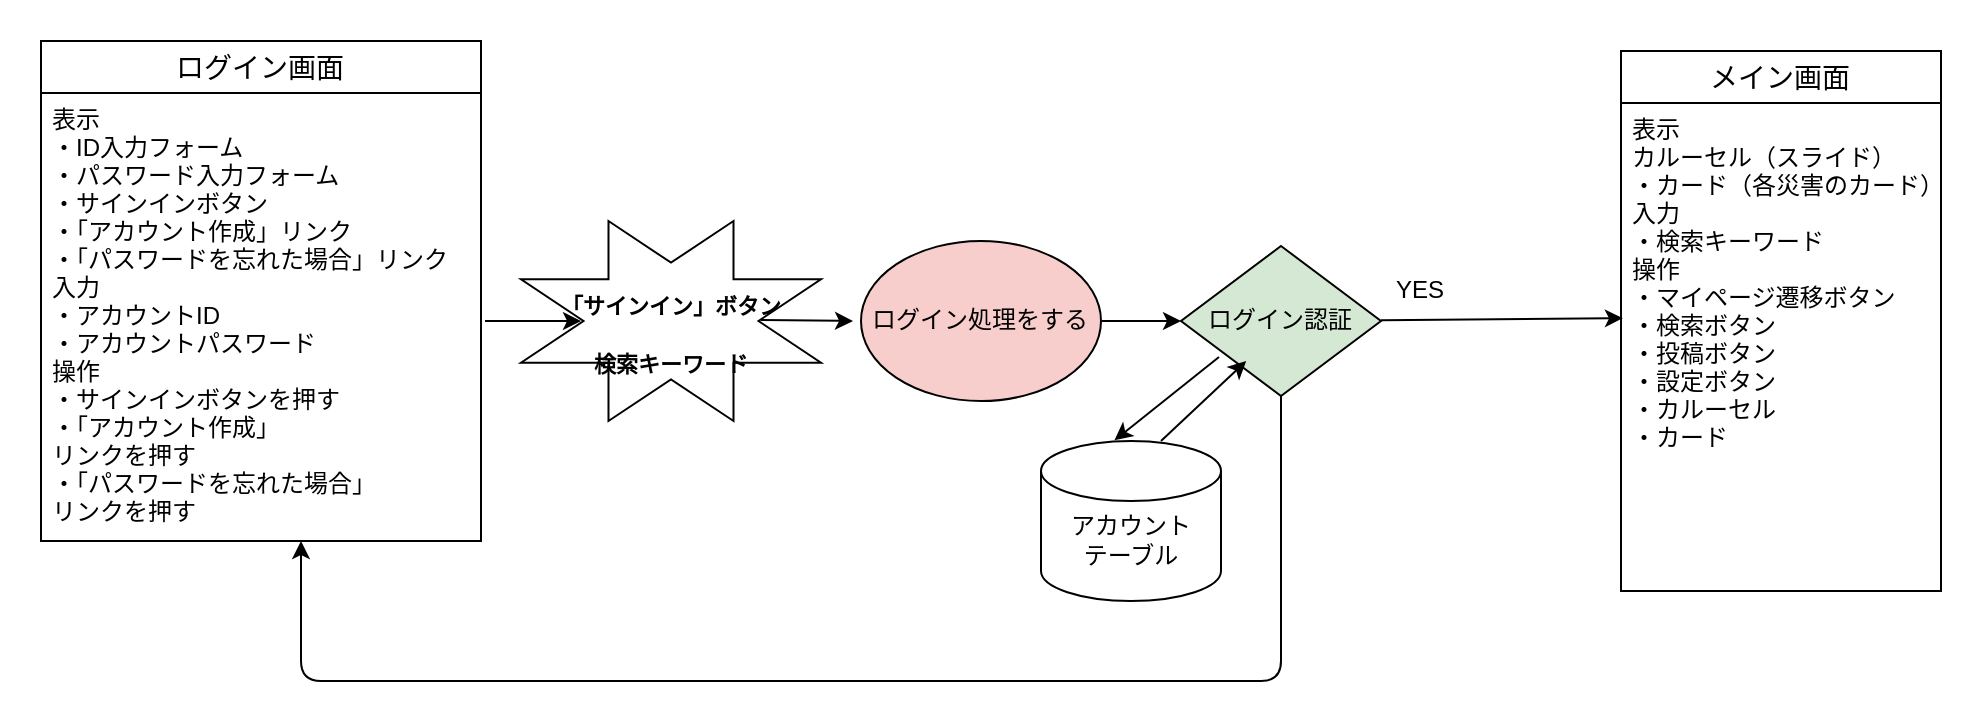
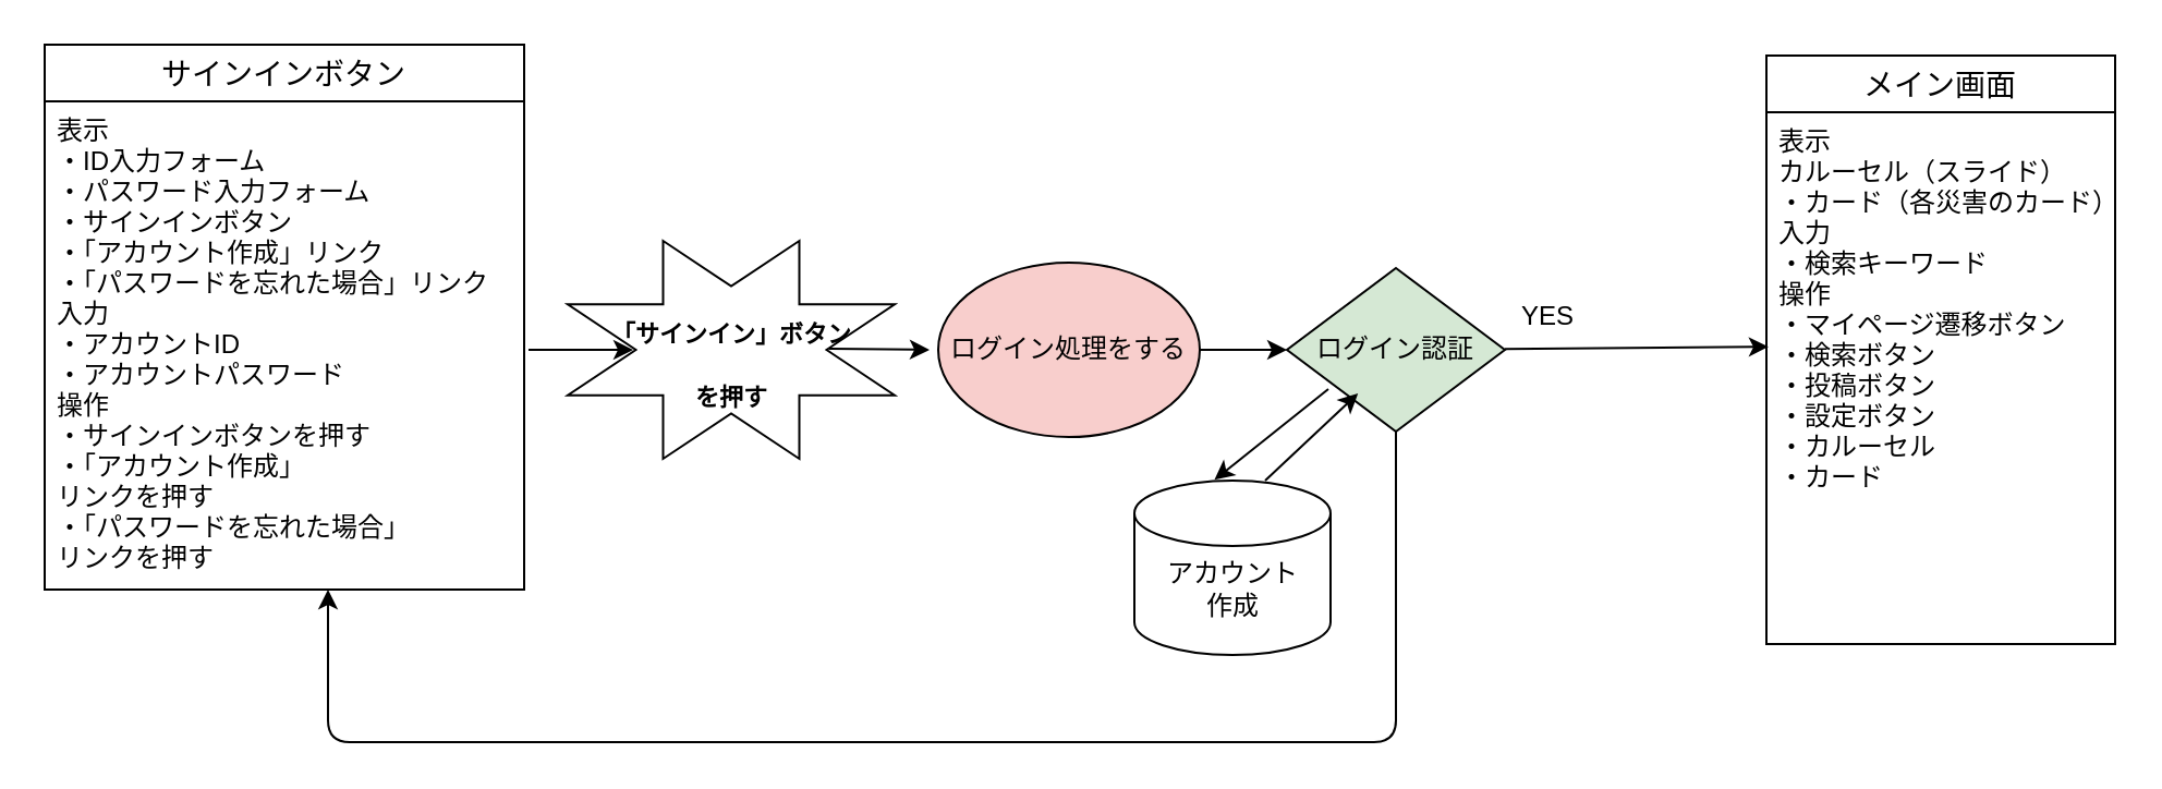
  <mxCell id="0" />
  <mxCell id="1" parent="0" />
  <mxCell id="2" value="" style="endArrow=classic;html=1;" parent="1" edge="1"><mxGeometry width="50" height="50" relative="1" as="geometry"><mxPoint x="242" y="160" as="sourcePoint" /><mxPoint x="290" y="160" as="targetPoint" /></mxGeometry></mxCell>
  <mxCell id="3" value="" style="group" parent="1" vertex="1" connectable="0"><mxGeometry x="260" y="110" width="160" height="110" as="geometry" /></mxCell>
  <mxCell id="4" value="" style="verticalLabelPosition=bottom;verticalAlign=top;html=1;shape=mxgraph.basic.8_point_star;strokeColor=#000000;strokeWidth=1;" parent="3" vertex="1"><mxGeometry width="150" height="100" as="geometry" /></mxCell>
- <mxCell id="5" value="&lt;font style=&quot;font-size: 11px&quot;&gt;「サインイン」ボタン&lt;br&gt;検索キーワード&lt;/font&gt;" style="text;strokeColor=none;fillColor=none;html=1;fontSize=24;fontStyle=1;verticalAlign=middle;align=center;" parent="3" vertex="1"><mxGeometry x="30" y="35" width="90" height="35" as="geometry" /></mxCell>
+ <mxCell id="5" value="&lt;font style=&quot;font-size: 11px&quot;&gt;「サインイン」ボタン&lt;br&gt;を押す&lt;/font&gt;" style="text;strokeColor=none;fillColor=none;html=1;fontSize=24;fontStyle=1;verticalAlign=middle;align=center;" parent="3" vertex="1"><mxGeometry x="30" y="35" width="90" height="35" as="geometry" /></mxCell>
  <mxCell id="6" value="" style="endArrow=classic;html=1;" parent="3" edge="1"><mxGeometry width="50" height="50" relative="1" as="geometry"><mxPoint x="120" y="49.5" as="sourcePoint" /><mxPoint x="166" y="50" as="targetPoint" /></mxGeometry></mxCell>
  <mxCell id="7" value="ログイン処理をする" style="ellipse;whiteSpace=wrap;html=1;strokeColor=#000000;strokeWidth=1;fillColor=#f8cecc;" parent="1" vertex="1"><mxGeometry x="430" y="120" width="120" height="80" as="geometry" /></mxCell>
  <mxCell id="8" value="" style="endArrow=classic;html=1;exitX=1;exitY=0.5;exitDx=0;exitDy=0;" parent="1" source="7" edge="1"><mxGeometry width="50" height="50" relative="1" as="geometry"><mxPoint x="720" y="80" as="sourcePoint" /><mxPoint x="590" y="160" as="targetPoint" /></mxGeometry></mxCell>
  <mxCell id="9" value="ログイン認証" style="rhombus;whiteSpace=wrap;html=1;fillColor=#d5e8d4;" parent="1" vertex="1"><mxGeometry x="590" y="122.5" width="100" height="75" as="geometry" /></mxCell>
  <mxCell id="10" value="" style="endArrow=classic;html=1;entryX=0.006;entryY=0.441;entryDx=0;entryDy=0;entryPerimeter=0;" parent="1" edge="1" target="20"><mxGeometry width="50" height="50" relative="1" as="geometry"><mxPoint x="690" y="159.66" as="sourcePoint" /><mxPoint x="803" y="159.66" as="targetPoint" /></mxGeometry></mxCell>
  <mxCell id="11" value="YES" style="text;html=1;strokeColor=none;fillColor=none;align=center;verticalAlign=middle;whiteSpace=wrap;rounded=0;" parent="1" vertex="1"><mxGeometry x="690" y="135" width="40" height="20" as="geometry" /></mxCell>
  <mxCell id="12" value="" style="endArrow=classic;html=1;exitX=0.5;exitY=1;exitDx=0;exitDy=0;" parent="1" source="9" edge="1"><mxGeometry width="50" height="50" relative="1" as="geometry"><mxPoint x="750" y="300" as="sourcePoint" /><mxPoint x="150" y="270" as="targetPoint" /><Array as="points"><mxPoint x="640" y="340" /><mxPoint x="150" y="340" /></Array></mxGeometry></mxCell>
  <mxCell id="13" value="" style="endArrow=classic;html=1;exitX=0.19;exitY=0.74;exitDx=0;exitDy=0;exitPerimeter=0;entryX=0.408;entryY=-0.004;entryDx=0;entryDy=0;entryPerimeter=0;" parent="1" source="9" edge="1" target="17"><mxGeometry width="50" height="50" relative="1" as="geometry"><mxPoint x="750" y="300" as="sourcePoint" /><mxPoint x="633" y="242" as="targetPoint" /></mxGeometry></mxCell>
  <mxCell id="14" value="" style="endArrow=classic;html=1;entryX=0.326;entryY=0.767;entryDx=0;entryDy=0;entryPerimeter=0;" parent="1" target="9" edge="1"><mxGeometry width="50" height="50" relative="1" as="geometry"><mxPoint x="580" y="220" as="sourcePoint" /><mxPoint x="624" y="180" as="targetPoint" /></mxGeometry></mxCell>
- <mxCell id="15" value="ログイン画面" style="swimlane;fontStyle=0;childLayout=stackLayout;horizontal=1;startSize=26;horizontalStack=0;resizeParent=1;resizeParentMax=0;resizeLast=0;collapsible=1;marginBottom=0;align=center;fontSize=14;" parent="1" vertex="1"><mxGeometry x="20" y="20" width="220" height="250" as="geometry" /></mxCell>
+ <mxCell id="15" value="サインインボタン" style="swimlane;fontStyle=0;childLayout=stackLayout;horizontal=1;startSize=26;horizontalStack=0;resizeParent=1;resizeParentMax=0;resizeLast=0;collapsible=1;marginBottom=0;align=center;fontSize=14;" parent="1" vertex="1"><mxGeometry x="20" y="20" width="220" height="250" as="geometry" /></mxCell>
  <mxCell id="16" value="表示&#10;・ID入力フォーム&#10;・パスワード入力フォーム&#10;・サインインボタン&#10;・「アカウント作成」リンク&#10;・「パスワードを忘れた場合」リンク&#10;入力&#10;・アカウントID&#10;・アカウントパスワード&#10;操作&#10;・サインインボタンを押す&#10;・「アカウント作成」&#10;リンクを押す&#10;・「パスワードを忘れた場合」&#10;リンクを押す" style="text;strokeColor=none;fillColor=none;spacingLeft=4;spacingRight=4;overflow=hidden;rotatable=0;points=[[0,0.5],[1,0.5]];portConstraint=eastwest;fontSize=12;" parent="15" vertex="1"><mxGeometry y="26" width="220" height="224" as="geometry" /></mxCell>
  <mxCell id="17" value="" style="shape=cylinder2;whiteSpace=wrap;html=1;boundedLbl=1;backgroundOutline=1;size=15;" parent="1" vertex="1"><mxGeometry x="520" y="220" width="90" height="80" as="geometry" /></mxCell>
- <mxCell id="18" value="アカウントテーブル" style="text;html=1;strokeColor=none;fillColor=none;align=center;verticalAlign=middle;whiteSpace=wrap;rounded=0;" parent="1" vertex="1"><mxGeometry x="532.5" y="260" width="65" height="20" as="geometry" /></mxCell>
+ <mxCell id="18" value="アカウント作成" style="text;html=1;strokeColor=none;fillColor=none;align=center;verticalAlign=middle;whiteSpace=wrap;rounded=0;" parent="1" vertex="1"><mxGeometry x="532.5" y="260" width="65" height="20" as="geometry" /></mxCell>
  <mxCell id="19" value="メイン画面" style="swimlane;fontStyle=0;childLayout=stackLayout;horizontal=1;startSize=26;horizontalStack=0;resizeParent=1;resizeParentMax=0;resizeLast=0;collapsible=1;marginBottom=0;align=center;fontSize=14;" vertex="1" parent="1"><mxGeometry x="810" y="25" width="160" height="270" as="geometry" /></mxCell>
  <mxCell id="20" value="表示&#10;カルーセル（スライド）&#10;・カード（各災害のカード）&#10;入力&#10;・検索キーワード&#10;操作&#10;・マイページ遷移ボタン&#10;・検索ボタン&#10;・投稿ボタン&#10;・設定ボタン&#10;・カルーセル&#10;・カード" style="text;strokeColor=none;fillColor=none;spacingLeft=4;spacingRight=4;overflow=hidden;rotatable=0;points=[[0,0.5],[1,0.5]];portConstraint=eastwest;fontSize=12;" vertex="1" parent="19"><mxGeometry y="26" width="160" height="244" as="geometry" /></mxCell>
